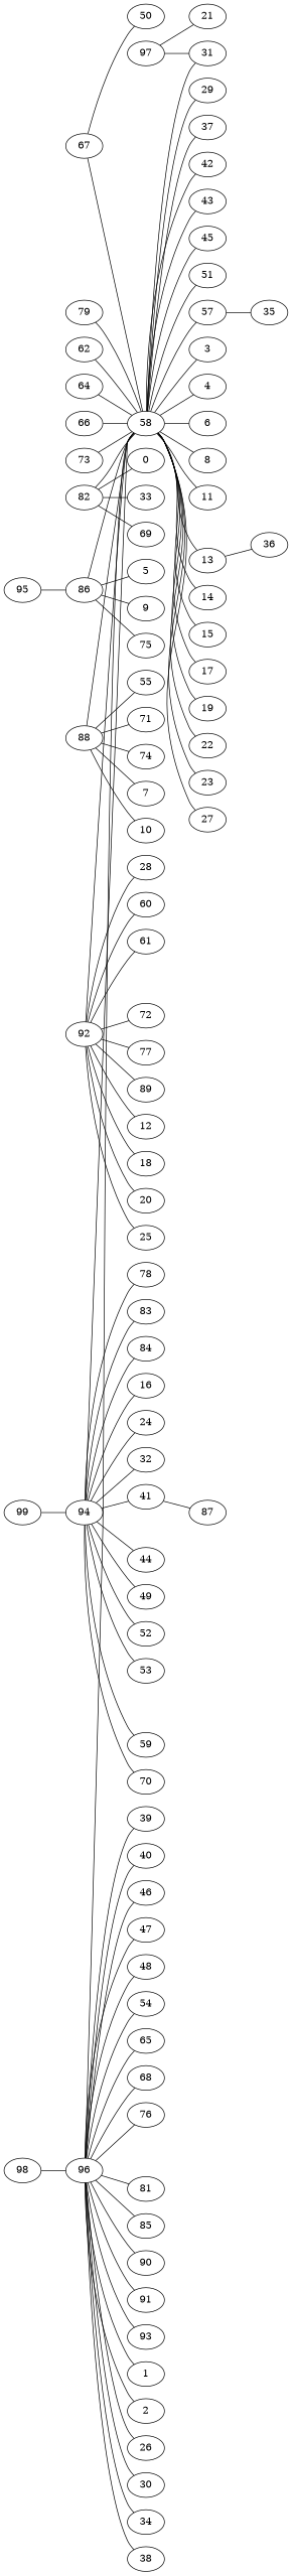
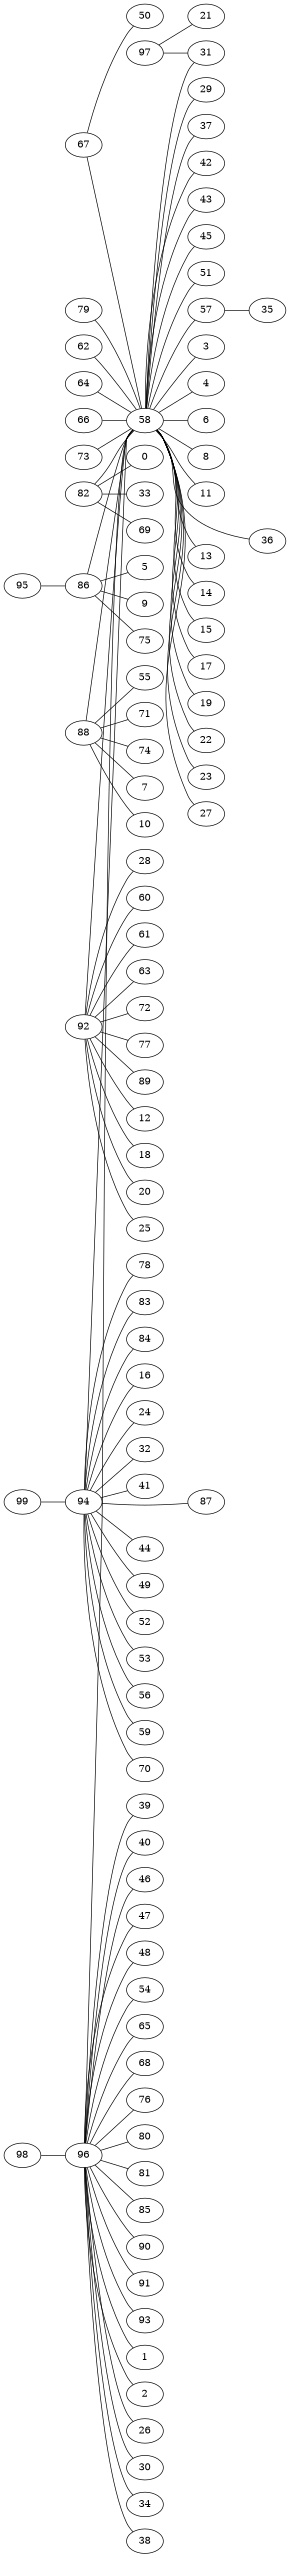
  graph {
    rankdir=LR
    58
    3
    4
    6
    8
    11
    13
    14
    15
    17
    19
    22
    23
    27
    29
    31
    36
    37
    42
    43
    45
    51
    57
    35
    62
    64
    66
    67
    50
    73
    79
    82
    0
    33
    69
    86
    5
    9
    75
    88
    7
    10
    55
    71
    74
    92
    12
    18
    20
    25
    28
    60
    61
+   63
    72
    77
    89
    94
    16
    24
    32
    41
    44
    49
    52
    53
+   56
    59
    70
    78
    83
    84
    87
    96
    1
    2
    26
    30
    34
    38
    39
    40
    46
    47
    48
    54
    65
    68
    76
+   80
    81
    85
    90
    91
    93
    98
    99
    95
    97
    21
    58 -- 3
    58 -- 4
    58 -- 6
    58 -- 8
    58 -- 11
    58 -- 13
    58 -- 14
    58 -- 15
    58 -- 17
    58 -- 19
    58 -- 22
    58 -- 23
    58 -- 27
    58 -- 29
    58 -- 31
-   13 -- 36
+   58 -- 36
    58 -- 37
    58 -- 42
    58 -- 43
    58 -- 45
    58 -- 51
    58 -- 57
    57 -- 35
    62 -- 58
    64 -- 58
    66 -- 58
    67 -- 58
    67 -- 50
    73 -- 58
    79 -- 58
    82 -- 58
    82 -- 0
    82 -- 33
    82 -- 69
    86 -- 58
    86 -- 5
    86 -- 9
    86 -- 75
    88 -- 58
    88 -- 7
    88 -- 10
    88 -- 55
    88 -- 71
    88 -- 74
    92 -- 58
    92 -- 12
    92 -- 18
    92 -- 20
    92 -- 25
    92 -- 28
    92 -- 60
    92 -- 61
+   92 -- 63
    92 -- 72
    92 -- 77
    92 -- 89
    94 -- 58
    94 -- 16
    94 -- 24
    94 -- 32
    94 -- 41
    94 -- 44
    94 -- 49
    94 -- 52
    94 -- 53
+   94 -- 56
    94 -- 59
    94 -- 70
    94 -- 78
    94 -- 83
    94 -- 84
-   41 -- 87
+   94 -- 87
    96 -- 58
    96 -- 1
    96 -- 2
    96 -- 26
    96 -- 30
    96 -- 34
    96 -- 38
    96 -- 39
    96 -- 40
    96 -- 46
    96 -- 47
    96 -- 48
    96 -- 54
    96 -- 65
    96 -- 68
    96 -- 76
+   96 -- 80
    96 -- 81
    96 -- 85
    96 -- 90
    96 -- 91
    96 -- 93
    98 -- 96
    99 -- 94
    95 -- 86
    97 -- 31
    97 -- 21
  }
